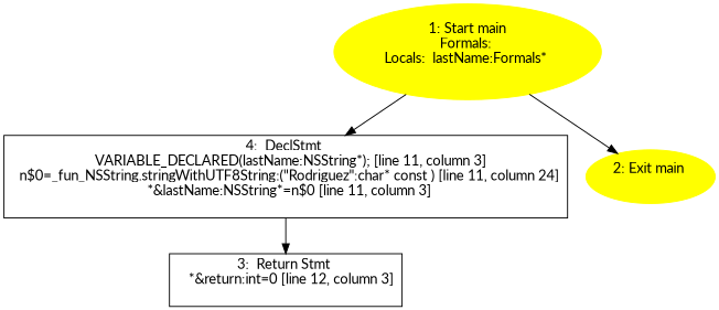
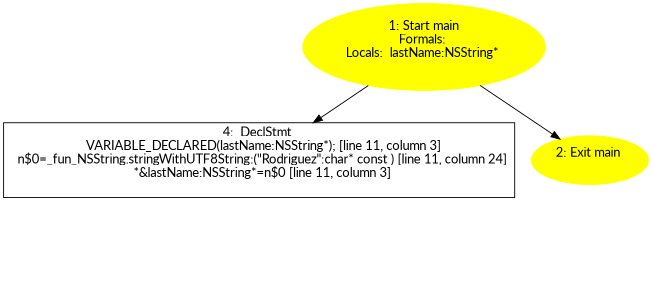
  digraph {
    fontname=Lato
    node [fontname=Lato]
    edge [fontname=Lato]
-   n1 [color=yellow label="1: Start main\nFormals: \nLocals:  lastName:Formals* \n  " style=filled]
+   n1 [color=yellow label="1: Start main\nFormals: \nLocals:  lastName:NSString* \n  " style=filled]
    n2 [label="4:  DeclStmt \n   VARIABLE_DECLARED(lastName:NSString*); [line 11, column 3]\n  n$0=_fun_NSString.stringWithUTF8String:(\"Rodriguez\":char* const ) [line 11, column 24]\n  *&lastName:NSString*=n$0 [line 11, column 3]\n " shape=box]
    n3 [color=yellow label="2: Exit main \n  " style=filled]
-   n4 [label="3:  Return Stmt \n   *&return:int=0 [line 12, column 3]\n " shape=box]
    n1 -> n2
    n1 -> n3
-   n2 -> n4
  }
